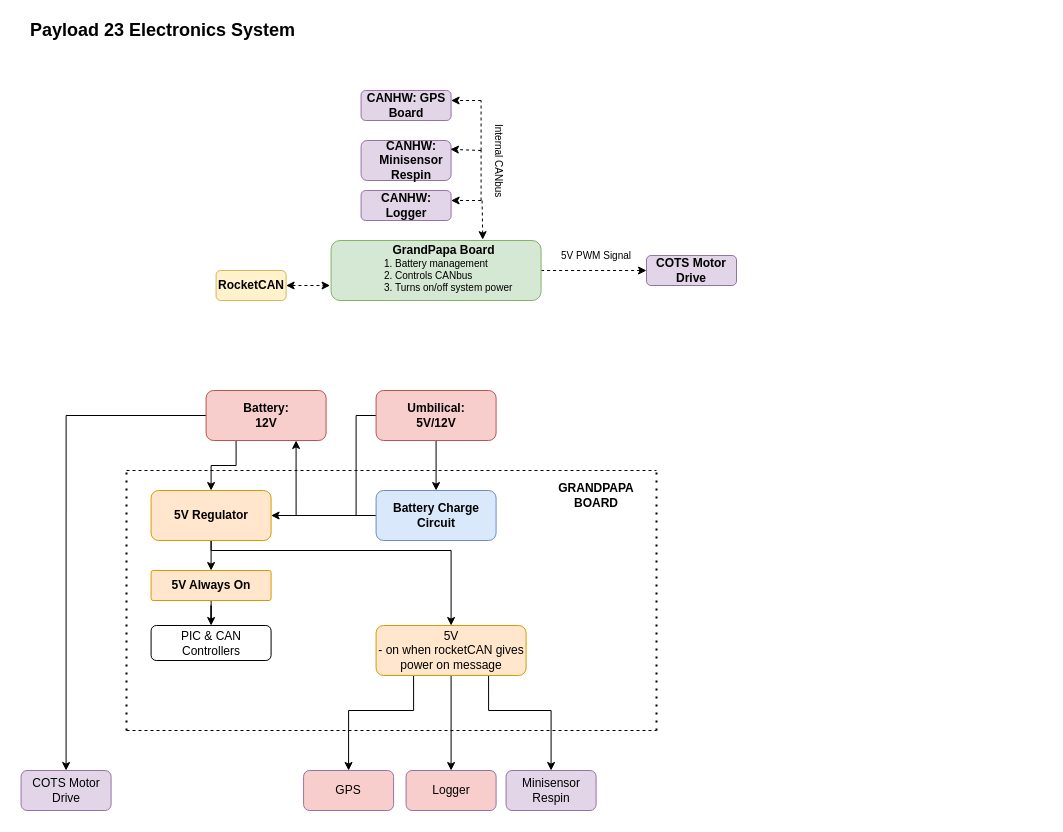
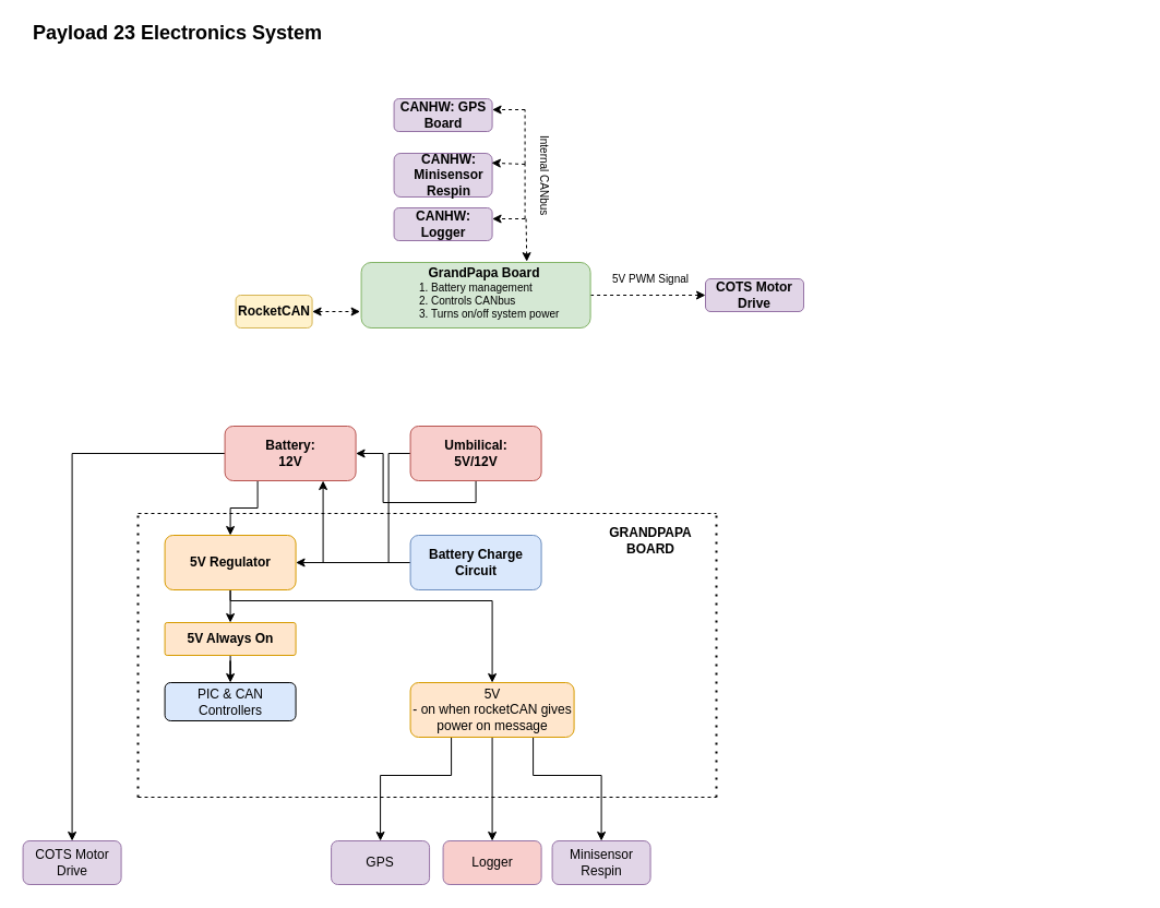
  <mxCell id="0" />
  <mxCell id="1" parent="0" />
  <mxCell id="2" style="edgeStyle=orthogonalEdgeStyle;rounded=0;orthogonalLoop=1;jettySize=auto;html=1;exitX=1;exitY=0.5;exitDx=0;exitDy=0;entryX=0;entryY=0.5;entryDx=0;entryDy=0;dashed=1;" edge="1" parent="1" source="3" target="53"><mxGeometry relative="1" as="geometry" /></mxCell>
  <mxCell id="3" value="" style="rounded=1;whiteSpace=wrap;html=1;fillColor=#d5e8d4;strokeColor=#82b366;" parent="1" vertex="1"><mxGeometry x="330.58" y="240" width="210" height="60" as="geometry" /></mxCell>
  <mxCell id="4" value="&lt;b&gt;GrandPapa Board&lt;/b&gt;" style="text;html=1;strokeColor=none;fillColor=none;align=center;verticalAlign=middle;whiteSpace=wrap;rounded=0;" parent="1" vertex="1"><mxGeometry x="390.58" y="240" width="105" height="20" as="geometry" /></mxCell>
  <mxCell id="5" value="&lt;ol style=&quot;font-size: 10px&quot;&gt;&lt;li&gt;Battery management&lt;/li&gt;&lt;li&gt;Controls CANbus&lt;/li&gt;&lt;li&gt;Turns on/off system power&lt;/li&gt;&lt;/ol&gt;" style="text;html=1;strokeColor=none;fillColor=none;align=left;verticalAlign=middle;whiteSpace=wrap;rounded=1;" parent="1" vertex="1"><mxGeometry x="353.08" y="265" width="165" height="20" as="geometry" /></mxCell>
  <mxCell id="6" value="" style="rounded=1;whiteSpace=wrap;html=1;fillColor=#e1d5e7;strokeColor=#9673a6;" parent="1" vertex="1"><mxGeometry x="360.58" y="190" width="90" height="30" as="geometry" /></mxCell>
  <mxCell id="7" value="" style="rounded=1;whiteSpace=wrap;html=1;fillColor=#e1d5e7;strokeColor=#9673a6;" parent="1" vertex="1"><mxGeometry x="360.58" y="140" width="90" height="40" as="geometry" /></mxCell>
  <mxCell id="8" value="" style="rounded=1;whiteSpace=wrap;html=1;fillColor=#e1d5e7;strokeColor=#9673a6;" parent="1" vertex="1"><mxGeometry x="360.58" y="90" width="90" height="30" as="geometry" /></mxCell>
  <mxCell id="9" value="&lt;b&gt;CANHW: GPS Board&lt;br&gt;&lt;/b&gt;" style="text;html=1;strokeColor=none;fillColor=none;align=center;verticalAlign=middle;whiteSpace=wrap;rounded=0;" parent="1" vertex="1"><mxGeometry x="360.58" y="95" width="90" height="20" as="geometry" /></mxCell>
  <mxCell id="10" value="&lt;b&gt;CANHW: Minisensor Respin&lt;/b&gt;" style="text;html=1;strokeColor=none;fillColor=none;align=center;verticalAlign=middle;whiteSpace=wrap;rounded=1;" parent="1" vertex="1"><mxGeometry x="365.58" y="150" width="90" height="20" as="geometry" /></mxCell>
  <mxCell id="11" value="&lt;b&gt;CANHW: Logger&lt;/b&gt;" style="text;html=1;align=center;verticalAlign=middle;whiteSpace=wrap;rounded=1;" parent="1" vertex="1"><mxGeometry x="360.58" y="195" width="90" height="20" as="geometry" /></mxCell>
  <mxCell id="12" value="" style="endArrow=classic;html=1;exitX=0.873;exitY=-0.042;exitDx=0;exitDy=0;exitPerimeter=0;dashed=1;entryX=0.873;entryY=-0.042;entryDx=0;entryDy=0;entryPerimeter=0;" parent="1" target="4" edge="1"><mxGeometry width="50" height="50" relative="1" as="geometry"><mxPoint x="481.58" y="200" as="sourcePoint" /><mxPoint x="340.58" y="230" as="targetPoint" /></mxGeometry></mxCell>
  <mxCell id="13" value="" style="endArrow=classic;html=1;entryX=1;entryY=0.25;entryDx=0;entryDy=0;dashed=1;" parent="1" target="11" edge="1"><mxGeometry width="50" height="50" relative="1" as="geometry"><mxPoint x="480.58" y="200" as="sourcePoint" /><mxPoint x="420.58" y="180" as="targetPoint" /></mxGeometry></mxCell>
  <mxCell id="14" value="" style="endArrow=none;html=1;dashed=1;endFill=0;" parent="1" edge="1"><mxGeometry width="50" height="50" relative="1" as="geometry"><mxPoint x="480.58" y="200" as="sourcePoint" /><mxPoint x="480.58" y="150" as="targetPoint" /></mxGeometry></mxCell>
  <mxCell id="15" value="" style="endArrow=classic;html=1;entryX=0.937;entryY=-0.06;entryDx=0;entryDy=0;entryPerimeter=0;dashed=1;" parent="1" target="10" edge="1"><mxGeometry width="50" height="50" relative="1" as="geometry"><mxPoint x="480.58" y="150" as="sourcePoint" /><mxPoint x="420.58" y="180" as="targetPoint" /></mxGeometry></mxCell>
  <mxCell id="16" value="" style="endArrow=none;html=1;dashed=1;endFill=0;" parent="1" edge="1"><mxGeometry width="50" height="50" relative="1" as="geometry"><mxPoint x="480.58" y="150" as="sourcePoint" /><mxPoint x="480.58" y="100" as="targetPoint" /></mxGeometry></mxCell>
  <mxCell id="17" value="" style="endArrow=classic;html=1;entryX=1;entryY=0.25;entryDx=0;entryDy=0;dashed=1;" parent="1" target="9" edge="1"><mxGeometry width="50" height="50" relative="1" as="geometry"><mxPoint x="480.58" y="100" as="sourcePoint" /><mxPoint x="420.58" y="180" as="targetPoint" /></mxGeometry></mxCell>
  <mxCell id="18" value="&lt;font style=&quot;font-size: 10px&quot;&gt;Internal&amp;nbsp;CANbus&lt;/font&gt;" style="text;html=1;strokeColor=none;fillColor=none;align=center;verticalAlign=middle;whiteSpace=wrap;rounded=0;rotation=90;" parent="1" vertex="1"><mxGeometry x="415.58" y="150" width="167.5" height="20" as="geometry" /></mxCell>
  <mxCell id="19" value="" style="rounded=1;whiteSpace=wrap;html=1;fillColor=#fff2cc;strokeColor=#d6b656;" parent="1" vertex="1"><mxGeometry x="215.58" y="270" width="70" height="30" as="geometry" /></mxCell>
  <mxCell id="20" value="&lt;b&gt;RocketCAN&lt;/b&gt;" style="text;html=1;strokeColor=none;fillColor=none;align=center;verticalAlign=middle;whiteSpace=wrap;rounded=0;" parent="1" vertex="1"><mxGeometry x="230.58" y="275" width="40" height="20" as="geometry" /></mxCell>
  <mxCell id="21" value="" style="endArrow=classic;html=1;dashed=1;startArrow=classic;startFill=1;" parent="1" edge="1"><mxGeometry width="50" height="50" relative="1" as="geometry"><mxPoint x="285.58" y="285" as="sourcePoint" /><mxPoint x="329.58" y="285" as="targetPoint" /></mxGeometry></mxCell>
  <mxCell id="22" value="&lt;b&gt;&lt;font style=&quot;font-size: 18px&quot;&gt;Payload 23 Electronics System&lt;/font&gt;&lt;/b&gt;" style="text;html=1;strokeColor=none;fillColor=none;align=center;verticalAlign=middle;whiteSpace=wrap;rounded=0;" parent="1" vertex="1"><mxGeometry x="20.58" y="20" width="282.5" height="20" as="geometry" /></mxCell>
  <mxCell id="23" style="edgeStyle=orthogonalEdgeStyle;rounded=0;orthogonalLoop=1;jettySize=auto;html=1;exitX=0.25;exitY=1;exitDx=0;exitDy=0;entryX=0.5;entryY=0;entryDx=0;entryDy=0;" parent="1" source="25" target="28" edge="1"><mxGeometry relative="1" as="geometry" /></mxCell>
  <mxCell id="24" style="edgeStyle=orthogonalEdgeStyle;rounded=0;orthogonalLoop=1;jettySize=auto;html=1;exitX=0;exitY=0.5;exitDx=0;exitDy=0;entryX=0.5;entryY=0;entryDx=0;entryDy=0;" edge="1" parent="1" source="25" target="51"><mxGeometry relative="1" as="geometry" /></mxCell>
  <mxCell id="25" value="&lt;b&gt;Battery:&lt;br&gt;12V&lt;/b&gt;" style="rounded=1;whiteSpace=wrap;html=1;fillColor=#f8cecc;strokeColor=#b85450;" parent="1" vertex="1"><mxGeometry x="205.58" y="390" width="120" height="50" as="geometry" /></mxCell>
  <mxCell id="26" style="edgeStyle=orthogonalEdgeStyle;rounded=0;orthogonalLoop=1;jettySize=auto;html=1;exitX=0.5;exitY=1;exitDx=0;exitDy=0;entryX=0.5;entryY=0;entryDx=0;entryDy=0;" parent="1" source="28" target="35" edge="1"><mxGeometry relative="1" as="geometry"><Array as="points"><mxPoint x="210.58" y="550" /><mxPoint x="210.58" y="550" /></Array></mxGeometry></mxCell>
  <mxCell id="27" style="edgeStyle=orthogonalEdgeStyle;rounded=0;orthogonalLoop=1;jettySize=auto;html=1;exitX=0.5;exitY=1;exitDx=0;exitDy=0;entryX=0.5;entryY=0;entryDx=0;entryDy=0;" parent="1" source="28" target="33" edge="1"><mxGeometry relative="1" as="geometry"><Array as="points"><mxPoint x="210.58" y="550" /><mxPoint x="450.58" y="550" /></Array><mxPoint x="375.58" y="550" as="targetPoint" /></mxGeometry></mxCell>
  <mxCell id="28" value="" style="rounded=1;whiteSpace=wrap;html=1;fillColor=#ffe6cc;strokeColor=#d79b00;" parent="1" vertex="1"><mxGeometry x="150.58" y="490" width="120" height="50" as="geometry" /></mxCell>
  <mxCell id="29" value="&lt;b&gt;5V Regulator&lt;/b&gt;" style="text;html=1;strokeColor=none;fillColor=none;align=center;verticalAlign=middle;whiteSpace=wrap;rounded=0;" parent="1" vertex="1"><mxGeometry x="150.58" y="500" width="120" height="30" as="geometry" /></mxCell>
  <mxCell id="30" style="edgeStyle=orthogonalEdgeStyle;rounded=0;orthogonalLoop=1;jettySize=auto;html=1;exitX=0.25;exitY=1;exitDx=0;exitDy=0;entryX=0.5;entryY=0;entryDx=0;entryDy=0;" parent="1" source="33" target="48" edge="1"><mxGeometry relative="1" as="geometry"><Array as="points"><mxPoint x="413.58" y="710" /><mxPoint x="347.58" y="710" /></Array></mxGeometry></mxCell>
  <mxCell id="31" style="edgeStyle=orthogonalEdgeStyle;rounded=0;orthogonalLoop=1;jettySize=auto;html=1;exitX=0.5;exitY=1;exitDx=0;exitDy=0;entryX=0.5;entryY=0;entryDx=0;entryDy=0;" parent="1" source="33" target="49" edge="1"><mxGeometry relative="1" as="geometry" /></mxCell>
  <mxCell id="32" style="edgeStyle=orthogonalEdgeStyle;rounded=0;orthogonalLoop=1;jettySize=auto;html=1;exitX=0.75;exitY=1;exitDx=0;exitDy=0;entryX=0.5;entryY=0;entryDx=0;entryDy=0;" parent="1" source="33" target="50" edge="1"><mxGeometry relative="1" as="geometry"><Array as="points"><mxPoint x="487.58" y="710" /><mxPoint x="550.58" y="710" /></Array></mxGeometry></mxCell>
  <mxCell id="33" value="&lt;div&gt;5V &lt;br&gt;&lt;/div&gt;&lt;div&gt;- on when rocketCAN gives power on message&lt;br&gt;&lt;/div&gt;" style="rounded=1;whiteSpace=wrap;html=1;fillColor=#ffe6cc;strokeColor=#d79b00;" parent="1" vertex="1"><mxGeometry x="375.58" y="625" width="150" height="50" as="geometry" /></mxCell>
  <mxCell id="34" value="" style="edgeStyle=orthogonalEdgeStyle;rounded=0;orthogonalLoop=1;jettySize=auto;html=1;" parent="1" source="35" target="36" edge="1"><mxGeometry relative="1" as="geometry" /></mxCell>
  <mxCell id="35" value="&lt;b&gt;5V Always On&lt;br&gt;&lt;/b&gt;" style="text;html=1;strokeColor=#d79b00;fillColor=#ffe6cc;align=center;verticalAlign=middle;whiteSpace=wrap;rounded=1;arcSize=7;" parent="1" vertex="1"><mxGeometry x="150.58" y="570" width="120" height="30" as="geometry" /></mxCell>
- <mxCell id="36" value="PIC &amp;amp; CAN Controllers" style="whiteSpace=wrap;html=1;rounded=1;" parent="1" vertex="1"><mxGeometry x="150.58" y="625" width="120" height="35" as="geometry" /></mxCell>
+ <mxCell id="36" value="PIC &amp;amp; CAN Controllers" style="whiteSpace=wrap;html=1;rounded=1;fillColor=#dae8fc;" parent="1" vertex="1"><mxGeometry x="150.58" y="625" width="120" height="35" as="geometry" /></mxCell>
  <mxCell id="37" value="" style="endArrow=none;dashed=1;html=1;dashPattern=1 3;strokeWidth=2;rounded=0;" parent="1" edge="1"><mxGeometry width="50" height="50" relative="1" as="geometry"><mxPoint x="656" y="730" as="sourcePoint" /><mxPoint x="656" y="470" as="targetPoint" /></mxGeometry></mxCell>
  <mxCell id="38" value="" style="endArrow=none;dashed=1;html=1;dashPattern=1 3;strokeWidth=2;rounded=0;" parent="1" edge="1"><mxGeometry width="50" height="50" relative="1" as="geometry"><mxPoint x="126" y="730" as="sourcePoint" /><mxPoint x="126" y="470" as="targetPoint" /></mxGeometry></mxCell>
  <mxCell id="39" value="" style="endArrow=none;dashed=1;html=1;rounded=0;" parent="1" edge="1"><mxGeometry width="50" height="50" relative="1" as="geometry"><mxPoint x="126" y="470" as="sourcePoint" /><mxPoint x="656" y="470" as="targetPoint" /></mxGeometry></mxCell>
  <mxCell id="40" value="&lt;b&gt;GRANDPAPA BOARD&lt;/b&gt;" style="text;html=1;strokeColor=none;fillColor=none;align=center;verticalAlign=middle;whiteSpace=wrap;rounded=0;" parent="1" vertex="1"><mxGeometry x="546" y="470" width="100" height="50" as="geometry" /></mxCell>
  <mxCell id="41" value="" style="endArrow=none;dashed=1;html=1;rounded=0;" parent="1" edge="1"><mxGeometry width="50" height="50" relative="1" as="geometry"><mxPoint x="126" y="730" as="sourcePoint" /><mxPoint x="656" y="730" as="targetPoint" /></mxGeometry></mxCell>
  <mxCell id="42" style="edgeStyle=orthogonalEdgeStyle;rounded=0;orthogonalLoop=1;jettySize=auto;html=1;exitX=0.75;exitY=1;exitDx=0;exitDy=0;entryX=0.5;entryY=0;entryDx=0;entryDy=0;" parent="1" edge="1"><mxGeometry relative="1" as="geometry"><mxPoint x="1041" y="570" as="targetPoint" /></mxGeometry></mxCell>
- <mxCell id="43" style="edgeStyle=orthogonalEdgeStyle;rounded=0;orthogonalLoop=1;jettySize=auto;html=1;exitX=0.5;exitY=1;exitDx=0;exitDy=0;entryX=0.5;entryY=0;entryDx=0;entryDy=0;" parent="1" source="45" target="47" edge="1"><mxGeometry relative="1" as="geometry" /></mxCell>
+ <mxCell id="43" style="edgeStyle=orthogonalEdgeStyle;rounded=0;orthogonalLoop=1;jettySize=auto;html=1;exitX=0.5;exitY=1;exitDx=0;exitDy=0;" parent="1" source="45" target="25" edge="1"><mxGeometry relative="1" as="geometry" /></mxCell>
  <mxCell id="44" style="edgeStyle=orthogonalEdgeStyle;rounded=0;orthogonalLoop=1;jettySize=auto;html=1;exitX=0;exitY=0.5;exitDx=0;exitDy=0;entryX=1;entryY=0.5;entryDx=0;entryDy=0;" parent="1" source="45" target="29" edge="1"><mxGeometry relative="1" as="geometry"><Array as="points"><mxPoint x="355.58" y="415" /><mxPoint x="355.58" y="515" /></Array></mxGeometry></mxCell>
  <mxCell id="45" value="&lt;b&gt;Umbilical:&lt;br&gt;5V/12V&lt;/b&gt;" style="rounded=1;whiteSpace=wrap;html=1;fillColor=#f8cecc;strokeColor=#b85450;" parent="1" vertex="1"><mxGeometry x="375.58" y="390" width="120" height="50" as="geometry" /></mxCell>
  <mxCell id="46" style="edgeStyle=orthogonalEdgeStyle;rounded=0;orthogonalLoop=1;jettySize=auto;html=1;exitX=0;exitY=0.5;exitDx=0;exitDy=0;entryX=0.75;entryY=1;entryDx=0;entryDy=0;" parent="1" source="47" target="25" edge="1"><mxGeometry relative="1" as="geometry"><mxPoint x="295.58" y="520" as="targetPoint" /></mxGeometry></mxCell>
  <mxCell id="47" value="&lt;b&gt;Battery Charge Circuit&lt;/b&gt;" style="rounded=1;whiteSpace=wrap;html=1;fillColor=#dae8fc;strokeColor=#6c8ebf;" parent="1" vertex="1"><mxGeometry x="375.58" y="490" width="120" height="50" as="geometry" /></mxCell>
- <mxCell id="48" value="GPS" style="rounded=1;whiteSpace=wrap;html=1;fillColor=#f8cecc;strokeColor=#9673a6;" parent="1" vertex="1"><mxGeometry x="303.08" y="770" width="90" height="40" as="geometry" /></mxCell>
+ <mxCell id="48" value="GPS" style="rounded=1;whiteSpace=wrap;html=1;fillColor=#e1d5e7;strokeColor=#9673a6;" parent="1" vertex="1"><mxGeometry x="303.08" y="770" width="90" height="40" as="geometry" /></mxCell>
  <mxCell id="49" value="Logger" style="rounded=1;whiteSpace=wrap;html=1;fillColor=#f8cecc;strokeColor=#9673a6;" parent="1" vertex="1"><mxGeometry x="405.58" y="770" width="90" height="40" as="geometry" /></mxCell>
  <mxCell id="50" value="Minisensor Respin" style="rounded=1;whiteSpace=wrap;html=1;fillColor=#e1d5e7;strokeColor=#9673a6;" parent="1" vertex="1"><mxGeometry x="505.58" y="770" width="90" height="40" as="geometry" /></mxCell>
  <mxCell id="51" value="COTS Motor Drive" style="rounded=1;whiteSpace=wrap;html=1;fillColor=#e1d5e7;strokeColor=#9673a6;" vertex="1" parent="1"><mxGeometry x="20.58" y="770" width="90" height="40" as="geometry" /></mxCell>
  <mxCell id="52" value="" style="rounded=1;whiteSpace=wrap;html=1;fillColor=#e1d5e7;strokeColor=#9673a6;" vertex="1" parent="1"><mxGeometry x="646" y="255" width="90" height="30" as="geometry" /></mxCell>
  <mxCell id="53" value="&lt;b&gt;COTS Motor Drive&lt;/b&gt;" style="text;html=1;align=center;verticalAlign=middle;whiteSpace=wrap;rounded=1;" vertex="1" parent="1"><mxGeometry x="646" y="260" width="90" height="20" as="geometry" /></mxCell>
  <mxCell id="54" value="&lt;span style=&quot;font-size: 10px;&quot;&gt;5V PWM Signal&lt;/span&gt;" style="text;html=1;strokeColor=none;fillColor=none;align=center;verticalAlign=middle;whiteSpace=wrap;rounded=0;rotation=0;" vertex="1" parent="1"><mxGeometry x="556" y="245" width="80" height="20" as="geometry" /></mxCell>
